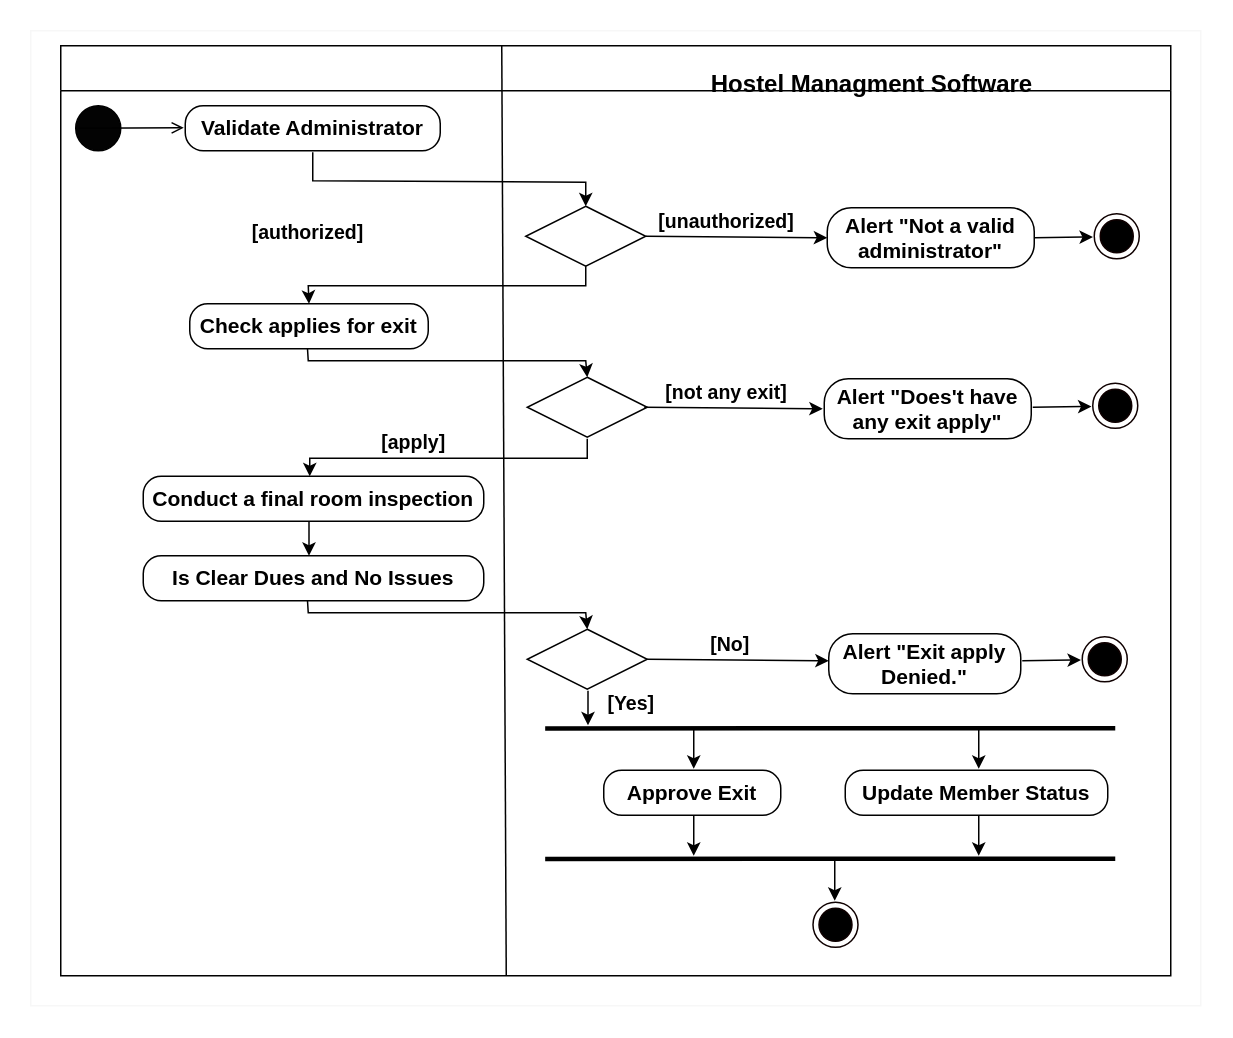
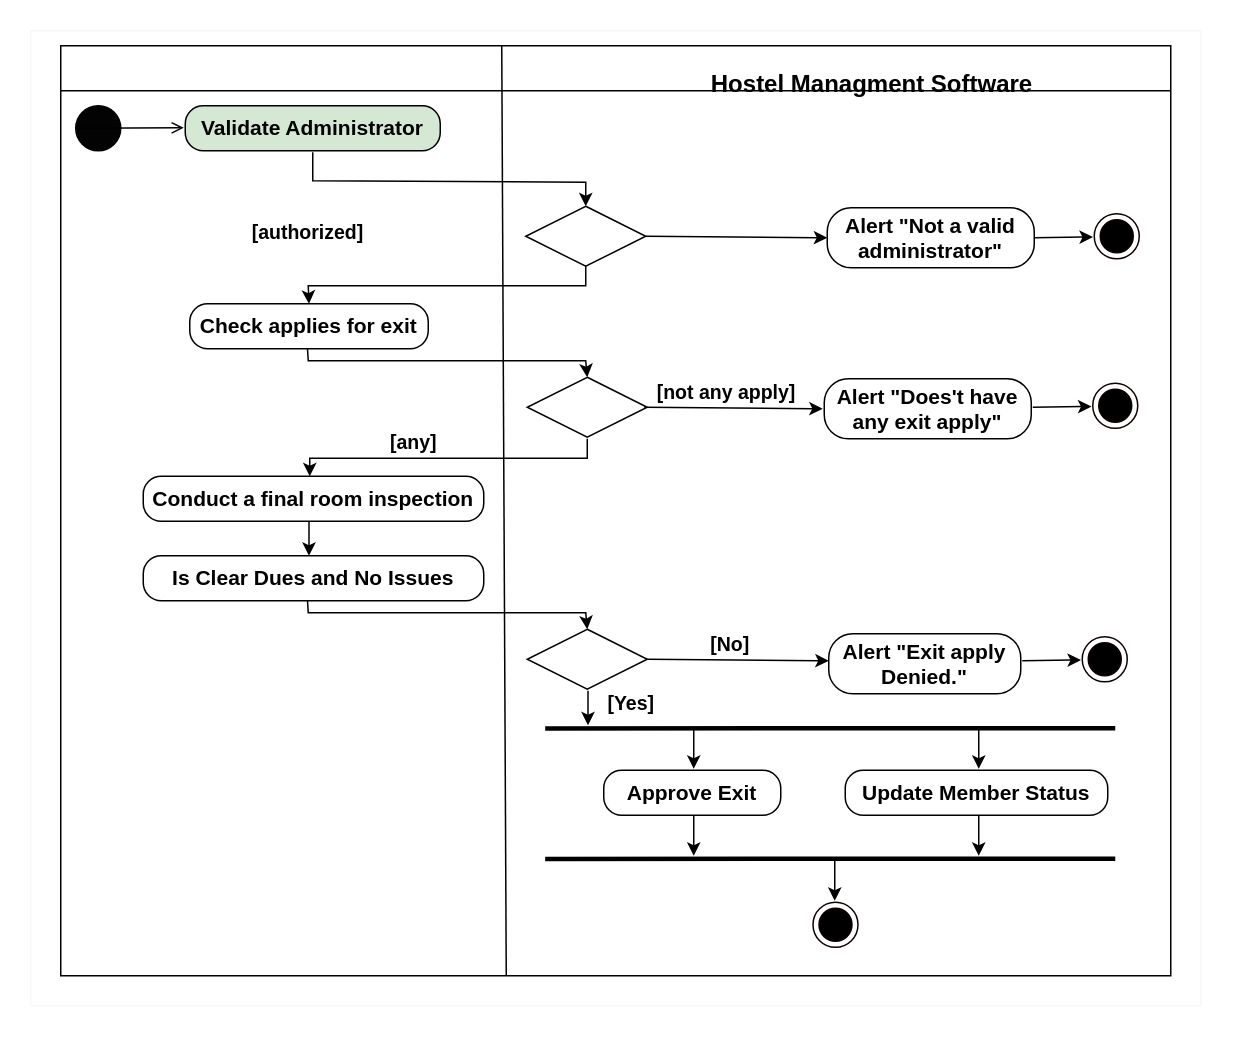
  <mxCell id="0" />
  <mxCell id="1" parent="0" />
  <mxCell id="2" value="" style="rounded=0;whiteSpace=wrap;html=1;strokeColor=#F7F7F7;" parent="1" vertex="1"><mxGeometry x="20" y="20" width="780" height="650" as="geometry" /></mxCell>
  <mxCell id="3" value="" style="swimlane;whiteSpace=wrap;html=1;startSize=30;" parent="1" vertex="1"><mxGeometry x="40" y="30" width="740" height="620" as="geometry" /></mxCell>
  <mxCell id="4" value="&lt;font size=&quot;1&quot; style=&quot;&quot;&gt;&lt;b style=&quot;font-size: 16px;&quot;&gt;Hostel Managment Software&lt;/b&gt;&lt;/font&gt;" style="text;html=1;align=center;verticalAlign=middle;whiteSpace=wrap;rounded=0;" parent="3" vertex="1"><mxGeometry x="427" y="10" width="228" height="30" as="geometry" /></mxCell>
  <mxCell id="5" value="" style="endArrow=classic;html=1;rounded=0;entryX=0.859;entryY=0.145;entryDx=0;entryDy=0;entryPerimeter=0;" parent="3" edge="1"><mxGeometry width="50" height="50" relative="1" as="geometry"><mxPoint x="649" y="128" as="sourcePoint" /><mxPoint x="688.15" y="127.5" as="targetPoint" /></mxGeometry></mxCell>
  <mxCell id="6" value="" style="ellipse;html=1;shape=endState;fillColor=#000000;strokeColor=#0F0000;" parent="3" vertex="1"><mxGeometry x="689" y="112" width="30" height="30" as="geometry" /></mxCell>
  <mxCell id="7" value="" style="endArrow=none;html=1;rounded=0;" parent="1" edge="1"><mxGeometry width="50" height="50" relative="1" as="geometry"><mxPoint x="337" y="650" as="sourcePoint" /><mxPoint x="334" y="30" as="targetPoint" /></mxGeometry></mxCell>
  <mxCell id="8" value="" style="ellipse;html=1;fillColor=#030303;" parent="1" vertex="1"><mxGeometry x="50" y="70" width="30" height="30" as="geometry" /></mxCell>
  <mxCell id="9" value="" style="endArrow=open;html=1;rounded=0;align=center;verticalAlign=top;endFill=0;labelBackgroundColor=none;endSize=6;entryX=0.2;entryY=0.077;entryDx=0;entryDy=0;entryPerimeter=0;" parent="1" edge="1"><mxGeometry relative="1" as="geometry"><mxPoint x="122" y="84.7" as="targetPoint" /><mxPoint x="52" y="85" as="sourcePoint" /></mxGeometry></mxCell>
- <mxCell id="10" value="&lt;font style=&quot;font-size: 14px;&quot;&gt;&lt;b&gt;Validate Administrator&lt;/b&gt;&lt;/font&gt;" style="rounded=1;whiteSpace=wrap;html=1;arcSize=40;" parent="1" vertex="1"><mxGeometry x="123" y="70" width="170" height="30" as="geometry" /></mxCell>
+ <mxCell id="10" value="&lt;font style=&quot;font-size: 14px;&quot;&gt;&lt;b&gt;Validate Administrator&lt;/b&gt;&lt;/font&gt;" style="rounded=1;whiteSpace=wrap;html=1;arcSize=40;fillColor=#d5e8d4;" parent="1" vertex="1"><mxGeometry x="123" y="70" width="170" height="30" as="geometry" /></mxCell>
  <mxCell id="11" value="" style="rhombus;whiteSpace=wrap;html=1;" parent="1" vertex="1"><mxGeometry x="350" y="137" width="80" height="40" as="geometry" /></mxCell>
  <mxCell id="12" value="" style="endArrow=classic;html=1;rounded=0;entryX=0.5;entryY=0;entryDx=0;entryDy=0;" parent="1" target="11" edge="1"><mxGeometry width="50" height="50" relative="1" as="geometry"><mxPoint x="208" y="101" as="sourcePoint" /><mxPoint x="338.4" y="141.4" as="targetPoint" /><Array as="points"><mxPoint x="208" y="120" /><mxPoint x="390" y="121" /></Array></mxGeometry></mxCell>
  <mxCell id="13" value="" style="endArrow=classic;html=1;rounded=0;exitX=1;exitY=0.5;exitDx=0;exitDy=0;entryX=0;entryY=0.5;entryDx=0;entryDy=0;" parent="1" source="11" target="14" edge="1"><mxGeometry width="50" height="50" relative="1" as="geometry"><mxPoint x="360" y="350" as="sourcePoint" /><mxPoint x="410" y="300" as="targetPoint" /></mxGeometry></mxCell>
  <mxCell id="14" value="&lt;span style=&quot;font-size: 14px;&quot;&gt;&lt;b&gt;Alert &quot;Not a valid administrator&quot;&lt;/b&gt;&lt;/span&gt;" style="rounded=1;whiteSpace=wrap;html=1;arcSize=40;" parent="1" vertex="1"><mxGeometry x="551" y="138" width="138" height="40" as="geometry" /></mxCell>
- <mxCell id="15" value="&lt;font style=&quot;font-size: 13px;&quot;&gt;&lt;b&gt;[unauthorized]&lt;/b&gt;&lt;/font&gt;" style="text;html=1;align=center;verticalAlign=middle;whiteSpace=wrap;rounded=0;" parent="1" vertex="1"><mxGeometry x="439" y="137" width="90" height="20" as="geometry" /></mxCell>
  <mxCell id="16" value="&lt;span style=&quot;font-size: 14px;&quot;&gt;&lt;b&gt;Check applies for exit&lt;/b&gt;&lt;/span&gt;" style="rounded=1;whiteSpace=wrap;html=1;arcSize=40;" parent="1" vertex="1"><mxGeometry x="126" y="202" width="159" height="30" as="geometry" /></mxCell>
  <mxCell id="17" value="" style="endArrow=classic;html=1;rounded=0;entryX=0.5;entryY=0;entryDx=0;entryDy=0;exitX=0.5;exitY=1;exitDx=0;exitDy=0;" parent="1" source="11" target="16" edge="1"><mxGeometry width="50" height="50" relative="1" as="geometry"><mxPoint x="340" y="330" as="sourcePoint" /><mxPoint x="390" y="280" as="targetPoint" /><Array as="points"><mxPoint x="390" y="190" /><mxPoint x="205" y="190" /></Array></mxGeometry></mxCell>
  <mxCell id="18" value="&lt;font style=&quot;font-size: 13px;&quot;&gt;&lt;b&gt;[authorized]&lt;/b&gt;&lt;/font&gt;" style="text;html=1;align=center;verticalAlign=middle;whiteSpace=wrap;rounded=0;" parent="1" vertex="1"><mxGeometry x="160" y="144" width="90" height="20" as="geometry" /></mxCell>
  <mxCell id="19" value="" style="rhombus;whiteSpace=wrap;html=1;" parent="1" vertex="1"><mxGeometry x="351" y="251" width="80" height="40" as="geometry" /></mxCell>
  <mxCell id="20" value="" style="endArrow=classic;html=1;rounded=0;exitX=0.5;exitY=1;exitDx=0;exitDy=0;entryX=0.5;entryY=0;entryDx=0;entryDy=0;" parent="1" edge="1"><mxGeometry width="50" height="50" relative="1" as="geometry"><mxPoint x="204.5" y="232" as="sourcePoint" /><mxPoint x="391" y="251" as="targetPoint" /><Array as="points"><mxPoint x="205" y="240" /><mxPoint x="390" y="240" /></Array></mxGeometry></mxCell>
  <mxCell id="21" value="" style="endArrow=classic;html=1;rounded=0;exitX=1;exitY=0.5;exitDx=0;exitDy=0;entryX=0;entryY=0.5;entryDx=0;entryDy=0;" parent="1" edge="1"><mxGeometry width="50" height="50" relative="1" as="geometry"><mxPoint x="429" y="271" as="sourcePoint" /><mxPoint x="548" y="272" as="targetPoint" /></mxGeometry></mxCell>
- <mxCell id="22" value="&lt;font style=&quot;font-size: 13px;&quot;&gt;&lt;b&gt;[not any exit]&lt;/b&gt;&lt;/font&gt;" style="text;html=1;align=center;verticalAlign=middle;whiteSpace=wrap;rounded=0;" parent="1" vertex="1"><mxGeometry x="427" y="251" width="114" height="20" as="geometry" /></mxCell>
+ <mxCell id="22" value="&lt;font style=&quot;font-size: 13px;&quot;&gt;&lt;b&gt;[not any apply]&lt;/b&gt;&lt;/font&gt;" style="text;html=1;align=center;verticalAlign=middle;whiteSpace=wrap;rounded=0;" parent="1" vertex="1"><mxGeometry x="427" y="251" width="114" height="20" as="geometry" /></mxCell>
  <mxCell id="23" value="&lt;span style=&quot;font-size: 14px;&quot;&gt;&lt;b&gt;Alert &quot;Does't have any exit apply&quot;&lt;/b&gt;&lt;/span&gt;" style="rounded=1;whiteSpace=wrap;html=1;arcSize=40;" parent="1" vertex="1"><mxGeometry x="549" y="252" width="138" height="40" as="geometry" /></mxCell>
  <mxCell id="24" value="" style="endArrow=classic;html=1;rounded=0;entryX=0.859;entryY=0.145;entryDx=0;entryDy=0;entryPerimeter=0;" parent="1" edge="1"><mxGeometry width="50" height="50" relative="1" as="geometry"><mxPoint x="688" y="271" as="sourcePoint" /><mxPoint x="727.15" y="270.5" as="targetPoint" /></mxGeometry></mxCell>
  <mxCell id="25" value="" style="ellipse;html=1;shape=endState;fillColor=#000000;strokeColor=#0F0000;" parent="1" vertex="1"><mxGeometry x="728" y="255" width="30" height="30" as="geometry" /></mxCell>
  <mxCell id="26" value="" style="endArrow=classic;html=1;rounded=0;entryX=0.5;entryY=0;entryDx=0;entryDy=0;exitX=0.5;exitY=1;exitDx=0;exitDy=0;" parent="1" edge="1"><mxGeometry width="50" height="50" relative="1" as="geometry"><mxPoint x="391" y="292" as="sourcePoint" /><mxPoint x="206" y="317" as="targetPoint" /><Array as="points"><mxPoint x="391" y="305" /><mxPoint x="206" y="305" /></Array></mxGeometry></mxCell>
  <mxCell id="27" value="&lt;span style=&quot;font-size: 14px;&quot;&gt;&lt;b&gt;Conduct a final room inspection&lt;/b&gt;&lt;/span&gt;" style="rounded=1;whiteSpace=wrap;html=1;arcSize=40;" parent="1" vertex="1"><mxGeometry x="95" y="317" width="227" height="30" as="geometry" /></mxCell>
- <mxCell id="28" value="&lt;font style=&quot;font-size: 13px;&quot;&gt;&lt;b&gt;[apply]&lt;/b&gt;&lt;/font&gt;" style="text;html=1;align=center;verticalAlign=middle;whiteSpace=wrap;rounded=0;" parent="1" vertex="1"><mxGeometry x="236" y="284" width="79" height="20" as="geometry" /></mxCell>
+ <mxCell id="28" value="&lt;font style=&quot;font-size: 13px;&quot;&gt;&lt;b&gt;[any]&lt;/b&gt;&lt;/font&gt;" style="text;html=1;align=center;verticalAlign=middle;whiteSpace=wrap;rounded=0;" parent="1" vertex="1"><mxGeometry x="236" y="284" width="79" height="20" as="geometry" /></mxCell>
  <mxCell id="29" value="" style="rhombus;whiteSpace=wrap;html=1;" parent="1" vertex="1"><mxGeometry x="351" y="419" width="80" height="40" as="geometry" /></mxCell>
  <mxCell id="30" value="" style="endArrow=classic;html=1;rounded=0;exitX=1;exitY=0.5;exitDx=0;exitDy=0;entryX=0;entryY=0.5;entryDx=0;entryDy=0;" parent="1" edge="1"><mxGeometry width="50" height="50" relative="1" as="geometry"><mxPoint x="431" y="439" as="sourcePoint" /><mxPoint x="552" y="440" as="targetPoint" /></mxGeometry></mxCell>
  <mxCell id="31" value="&lt;span style=&quot;font-size: 13px;&quot;&gt;&lt;b&gt;[No]&lt;/b&gt;&lt;/span&gt;" style="text;html=1;align=center;verticalAlign=middle;whiteSpace=wrap;rounded=0;" parent="1" vertex="1"><mxGeometry x="435" y="419" width="103" height="20" as="geometry" /></mxCell>
  <mxCell id="32" value="&lt;span style=&quot;font-size: 14px;&quot;&gt;&lt;b&gt;Alert &quot;Exit apply Denied.&quot;&lt;/b&gt;&lt;/span&gt;" style="rounded=1;whiteSpace=wrap;html=1;arcSize=40;" parent="1" vertex="1"><mxGeometry x="552" y="422" width="128" height="40" as="geometry" /></mxCell>
  <mxCell id="33" value="" style="endArrow=classic;html=1;rounded=0;entryX=0.859;entryY=0.145;entryDx=0;entryDy=0;entryPerimeter=0;" parent="1" edge="1"><mxGeometry width="50" height="50" relative="1" as="geometry"><mxPoint x="681" y="440" as="sourcePoint" /><mxPoint x="720.15" y="439.5" as="targetPoint" /></mxGeometry></mxCell>
  <mxCell id="34" value="" style="ellipse;html=1;shape=endState;fillColor=#000000;strokeColor=#0F0000;" parent="1" vertex="1"><mxGeometry x="721" y="424" width="30" height="30" as="geometry" /></mxCell>
  <mxCell id="35" value="" style="endArrow=classic;html=1;rounded=0;" parent="1" edge="1"><mxGeometry width="50" height="50" relative="1" as="geometry"><mxPoint x="556" y="573" as="sourcePoint" /><mxPoint x="556" y="600" as="targetPoint" /></mxGeometry></mxCell>
  <mxCell id="36" value="" style="ellipse;html=1;shape=endState;fillColor=#000000;strokeColor=#0F0000;" parent="1" vertex="1"><mxGeometry x="541.5" y="601" width="30" height="30" as="geometry" /></mxCell>
  <mxCell id="37" value="&lt;span style=&quot;font-size: 14px;&quot;&gt;&lt;b&gt;Is Clear Dues and No Issues&lt;/b&gt;&lt;/span&gt;" style="rounded=1;whiteSpace=wrap;html=1;arcSize=40;" parent="1" vertex="1"><mxGeometry x="95" y="370" width="227" height="30" as="geometry" /></mxCell>
  <mxCell id="38" value="" style="endArrow=classic;html=1;rounded=0;exitX=0.5;exitY=1;exitDx=0;exitDy=0;entryX=0.5;entryY=0;entryDx=0;entryDy=0;" parent="1" edge="1"><mxGeometry width="50" height="50" relative="1" as="geometry"><mxPoint x="204.5" y="400" as="sourcePoint" /><mxPoint x="391" y="419" as="targetPoint" /><Array as="points"><mxPoint x="205" y="408" /><mxPoint x="390" y="408" /></Array></mxGeometry></mxCell>
  <mxCell id="39" value="" style="endArrow=classic;html=1;rounded=0;exitX=0.5;exitY=1;exitDx=0;exitDy=0;entryX=0.5;entryY=0;entryDx=0;entryDy=0;" parent="1" edge="1"><mxGeometry width="50" height="50" relative="1" as="geometry"><mxPoint x="205.5" y="347" as="sourcePoint" /><mxPoint x="205.5" y="370" as="targetPoint" /></mxGeometry></mxCell>
  <mxCell id="40" value="" style="endArrow=classic;html=1;rounded=0;exitX=0.5;exitY=1;exitDx=0;exitDy=0;entryX=0.5;entryY=0;entryDx=0;entryDy=0;" parent="1" edge="1"><mxGeometry width="50" height="50" relative="1" as="geometry"><mxPoint x="391.5" y="460" as="sourcePoint" /><mxPoint x="391.5" y="483" as="targetPoint" /></mxGeometry></mxCell>
  <mxCell id="41" value="" style="endArrow=none;html=1;rounded=0;exitX=0.447;exitY=0.491;exitDx=0;exitDy=0;exitPerimeter=0;strokeWidth=3;" edge="1" parent="1"><mxGeometry width="50" height="50" relative="1" as="geometry"><mxPoint x="362.95" y="485.1" as="sourcePoint" /><mxPoint x="743" y="485" as="targetPoint" /></mxGeometry></mxCell>
  <mxCell id="42" value="&lt;span style=&quot;font-size: 14px;&quot;&gt;&lt;b&gt;Approve Exit&lt;/b&gt;&lt;/span&gt;" style="rounded=1;whiteSpace=wrap;html=1;arcSize=40;" vertex="1" parent="1"><mxGeometry x="402" y="513" width="118" height="30" as="geometry" /></mxCell>
  <mxCell id="43" value="" style="endArrow=none;html=1;rounded=0;exitX=0.447;exitY=0.491;exitDx=0;exitDy=0;exitPerimeter=0;strokeWidth=3;" edge="1" parent="1"><mxGeometry width="50" height="50" relative="1" as="geometry"><mxPoint x="362.95" y="572.1" as="sourcePoint" /><mxPoint x="743" y="572" as="targetPoint" /></mxGeometry></mxCell>
  <mxCell id="44" value="" style="endArrow=classic;html=1;rounded=0;" edge="1" parent="1"><mxGeometry width="50" height="50" relative="1" as="geometry"><mxPoint x="462" y="543" as="sourcePoint" /><mxPoint x="462" y="570" as="targetPoint" /></mxGeometry></mxCell>
  <mxCell id="45" value="" style="endArrow=classic;html=1;rounded=0;" edge="1" parent="1"><mxGeometry width="50" height="50" relative="1" as="geometry"><mxPoint x="462" y="485" as="sourcePoint" /><mxPoint x="462" y="512" as="targetPoint" /></mxGeometry></mxCell>
  <mxCell id="46" value="&lt;span style=&quot;font-size: 14px;&quot;&gt;&lt;b&gt;Update Member Status&lt;/b&gt;&lt;/span&gt;" style="rounded=1;whiteSpace=wrap;html=1;arcSize=40;" vertex="1" parent="1"><mxGeometry x="563" y="513" width="175" height="30" as="geometry" /></mxCell>
  <mxCell id="47" value="" style="endArrow=classic;html=1;rounded=0;" edge="1" parent="1"><mxGeometry width="50" height="50" relative="1" as="geometry"><mxPoint x="652" y="543" as="sourcePoint" /><mxPoint x="652" y="570" as="targetPoint" /></mxGeometry></mxCell>
  <mxCell id="48" value="" style="endArrow=classic;html=1;rounded=0;" edge="1" parent="1"><mxGeometry width="50" height="50" relative="1" as="geometry"><mxPoint x="652" y="485" as="sourcePoint" /><mxPoint x="652" y="512" as="targetPoint" /></mxGeometry></mxCell>
  <mxCell id="49" value="&lt;span style=&quot;font-size: 13px;&quot;&gt;&lt;b&gt;[Yes]&lt;/b&gt;&lt;/span&gt;" style="text;html=1;align=center;verticalAlign=middle;whiteSpace=wrap;rounded=0;" vertex="1" parent="1"><mxGeometry x="396" y="458" width="49" height="20" as="geometry" /></mxCell>
